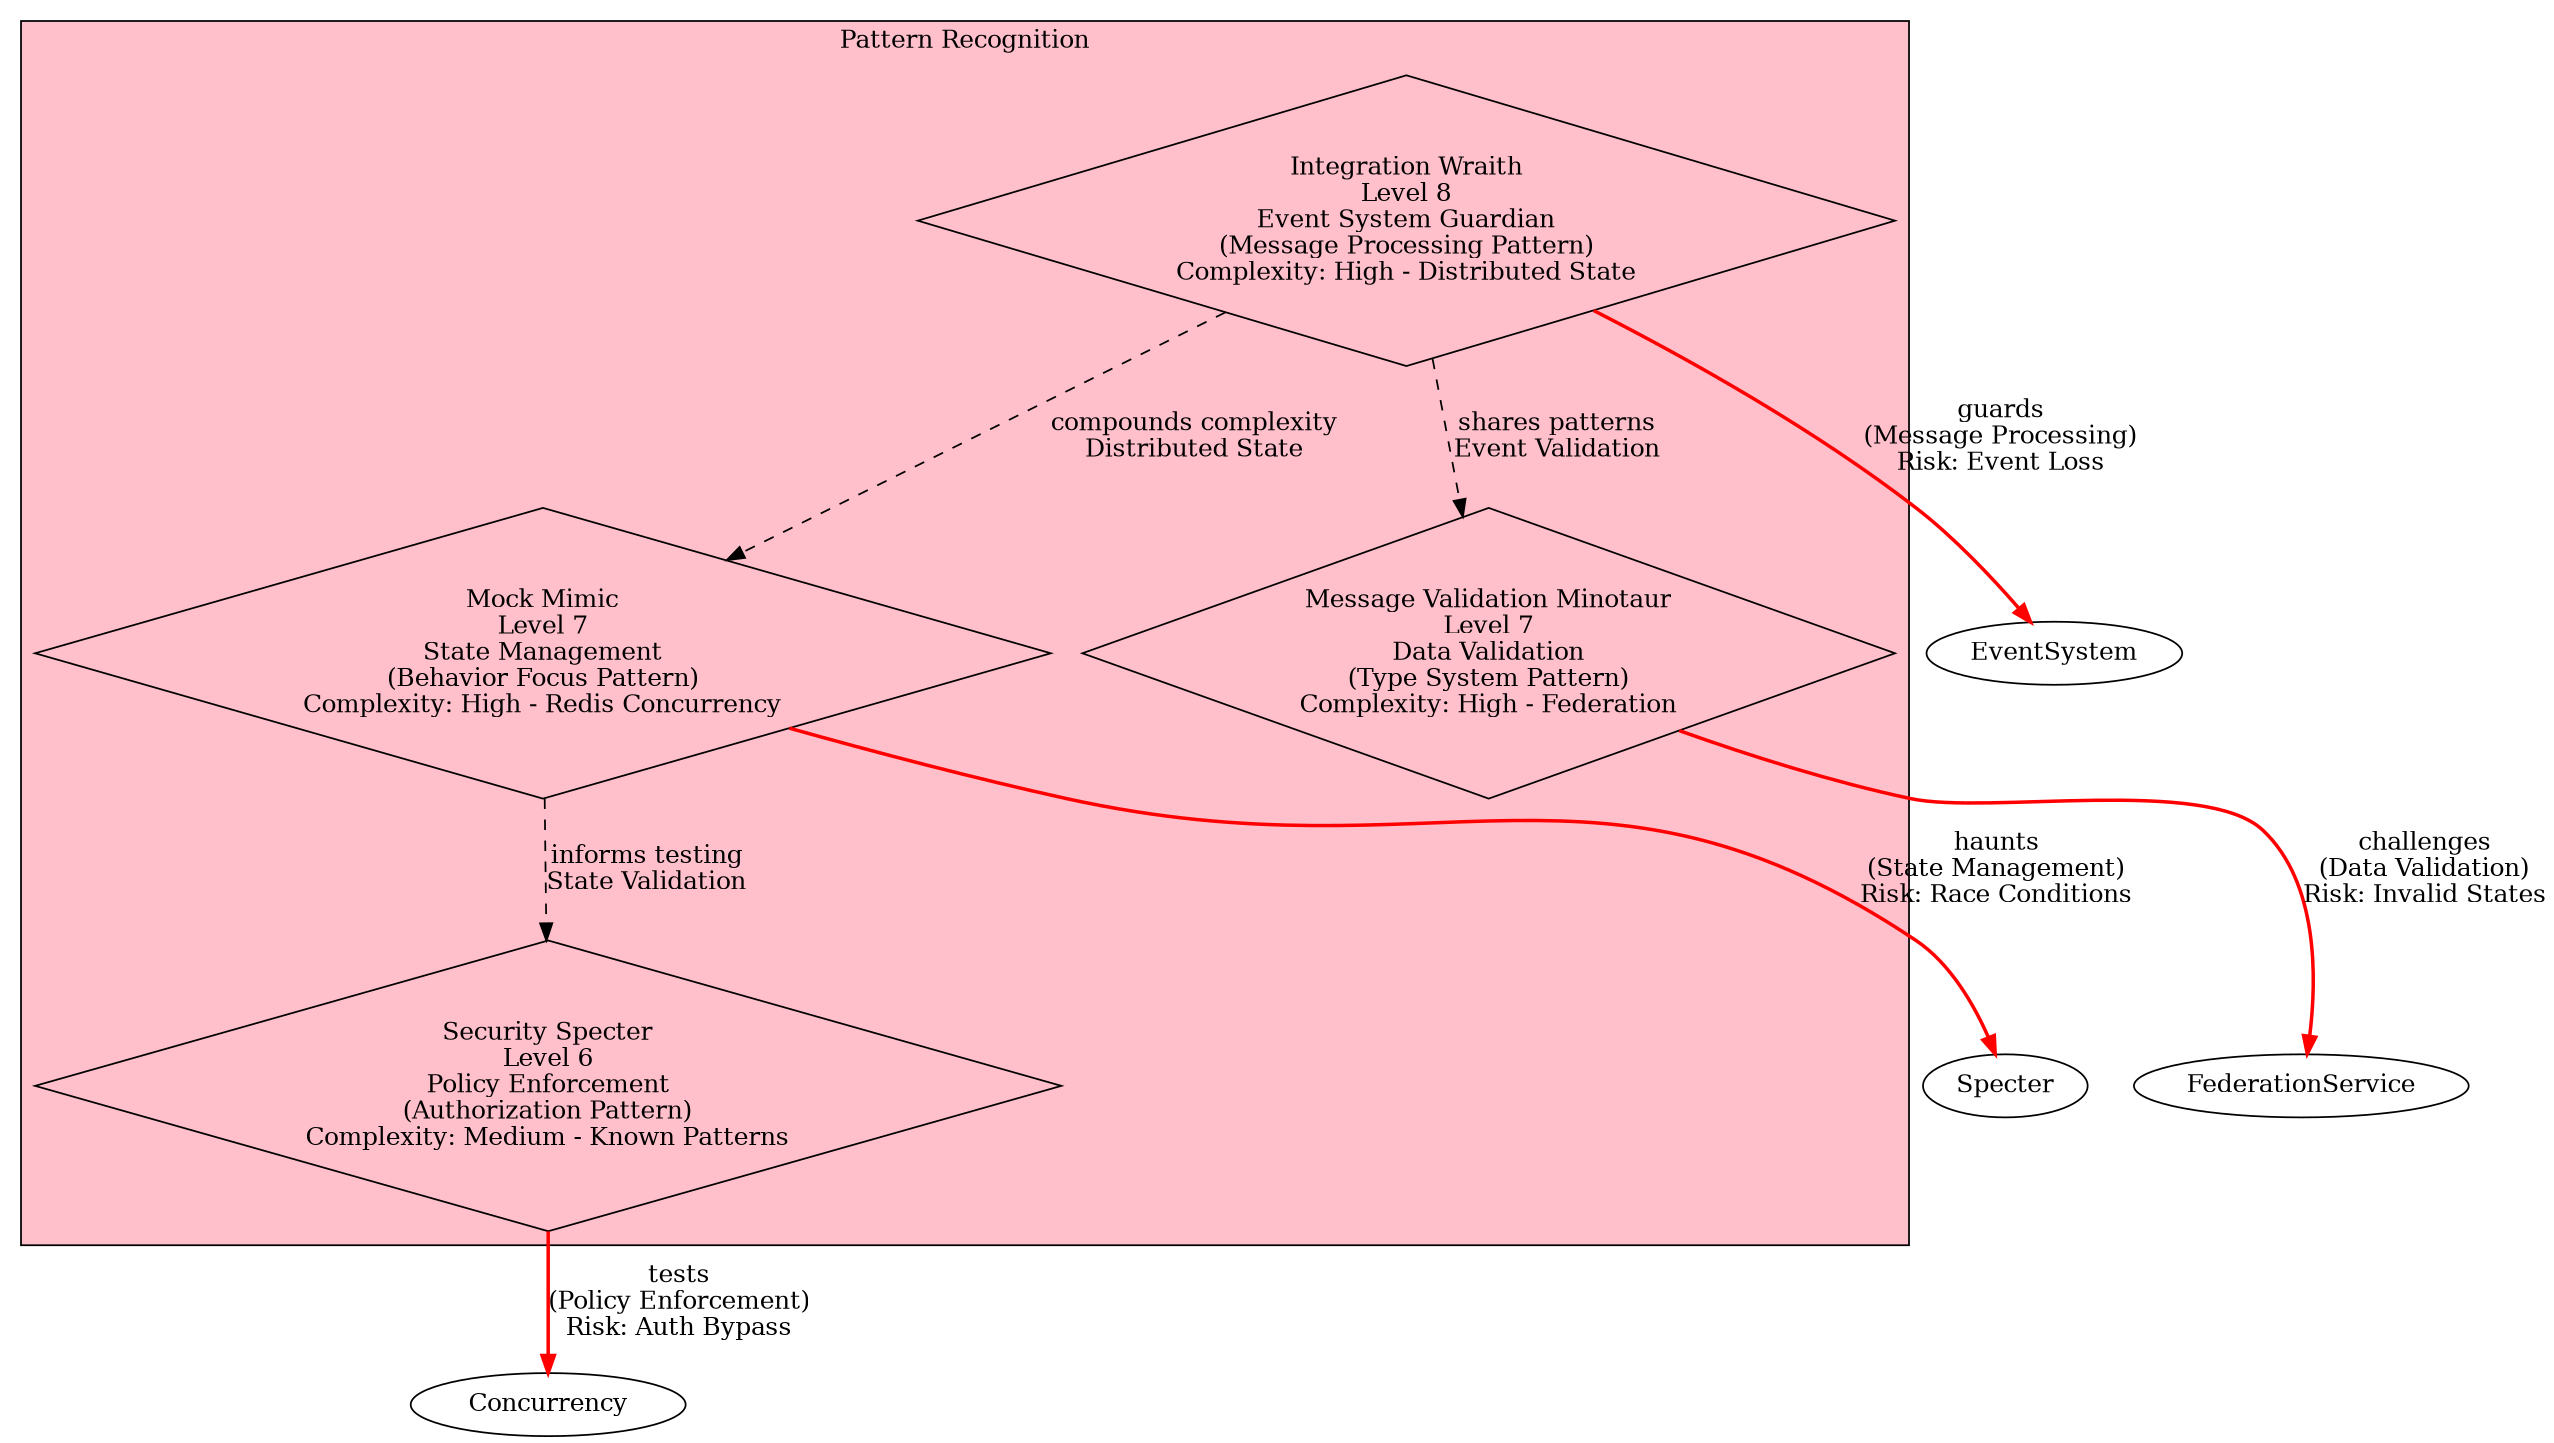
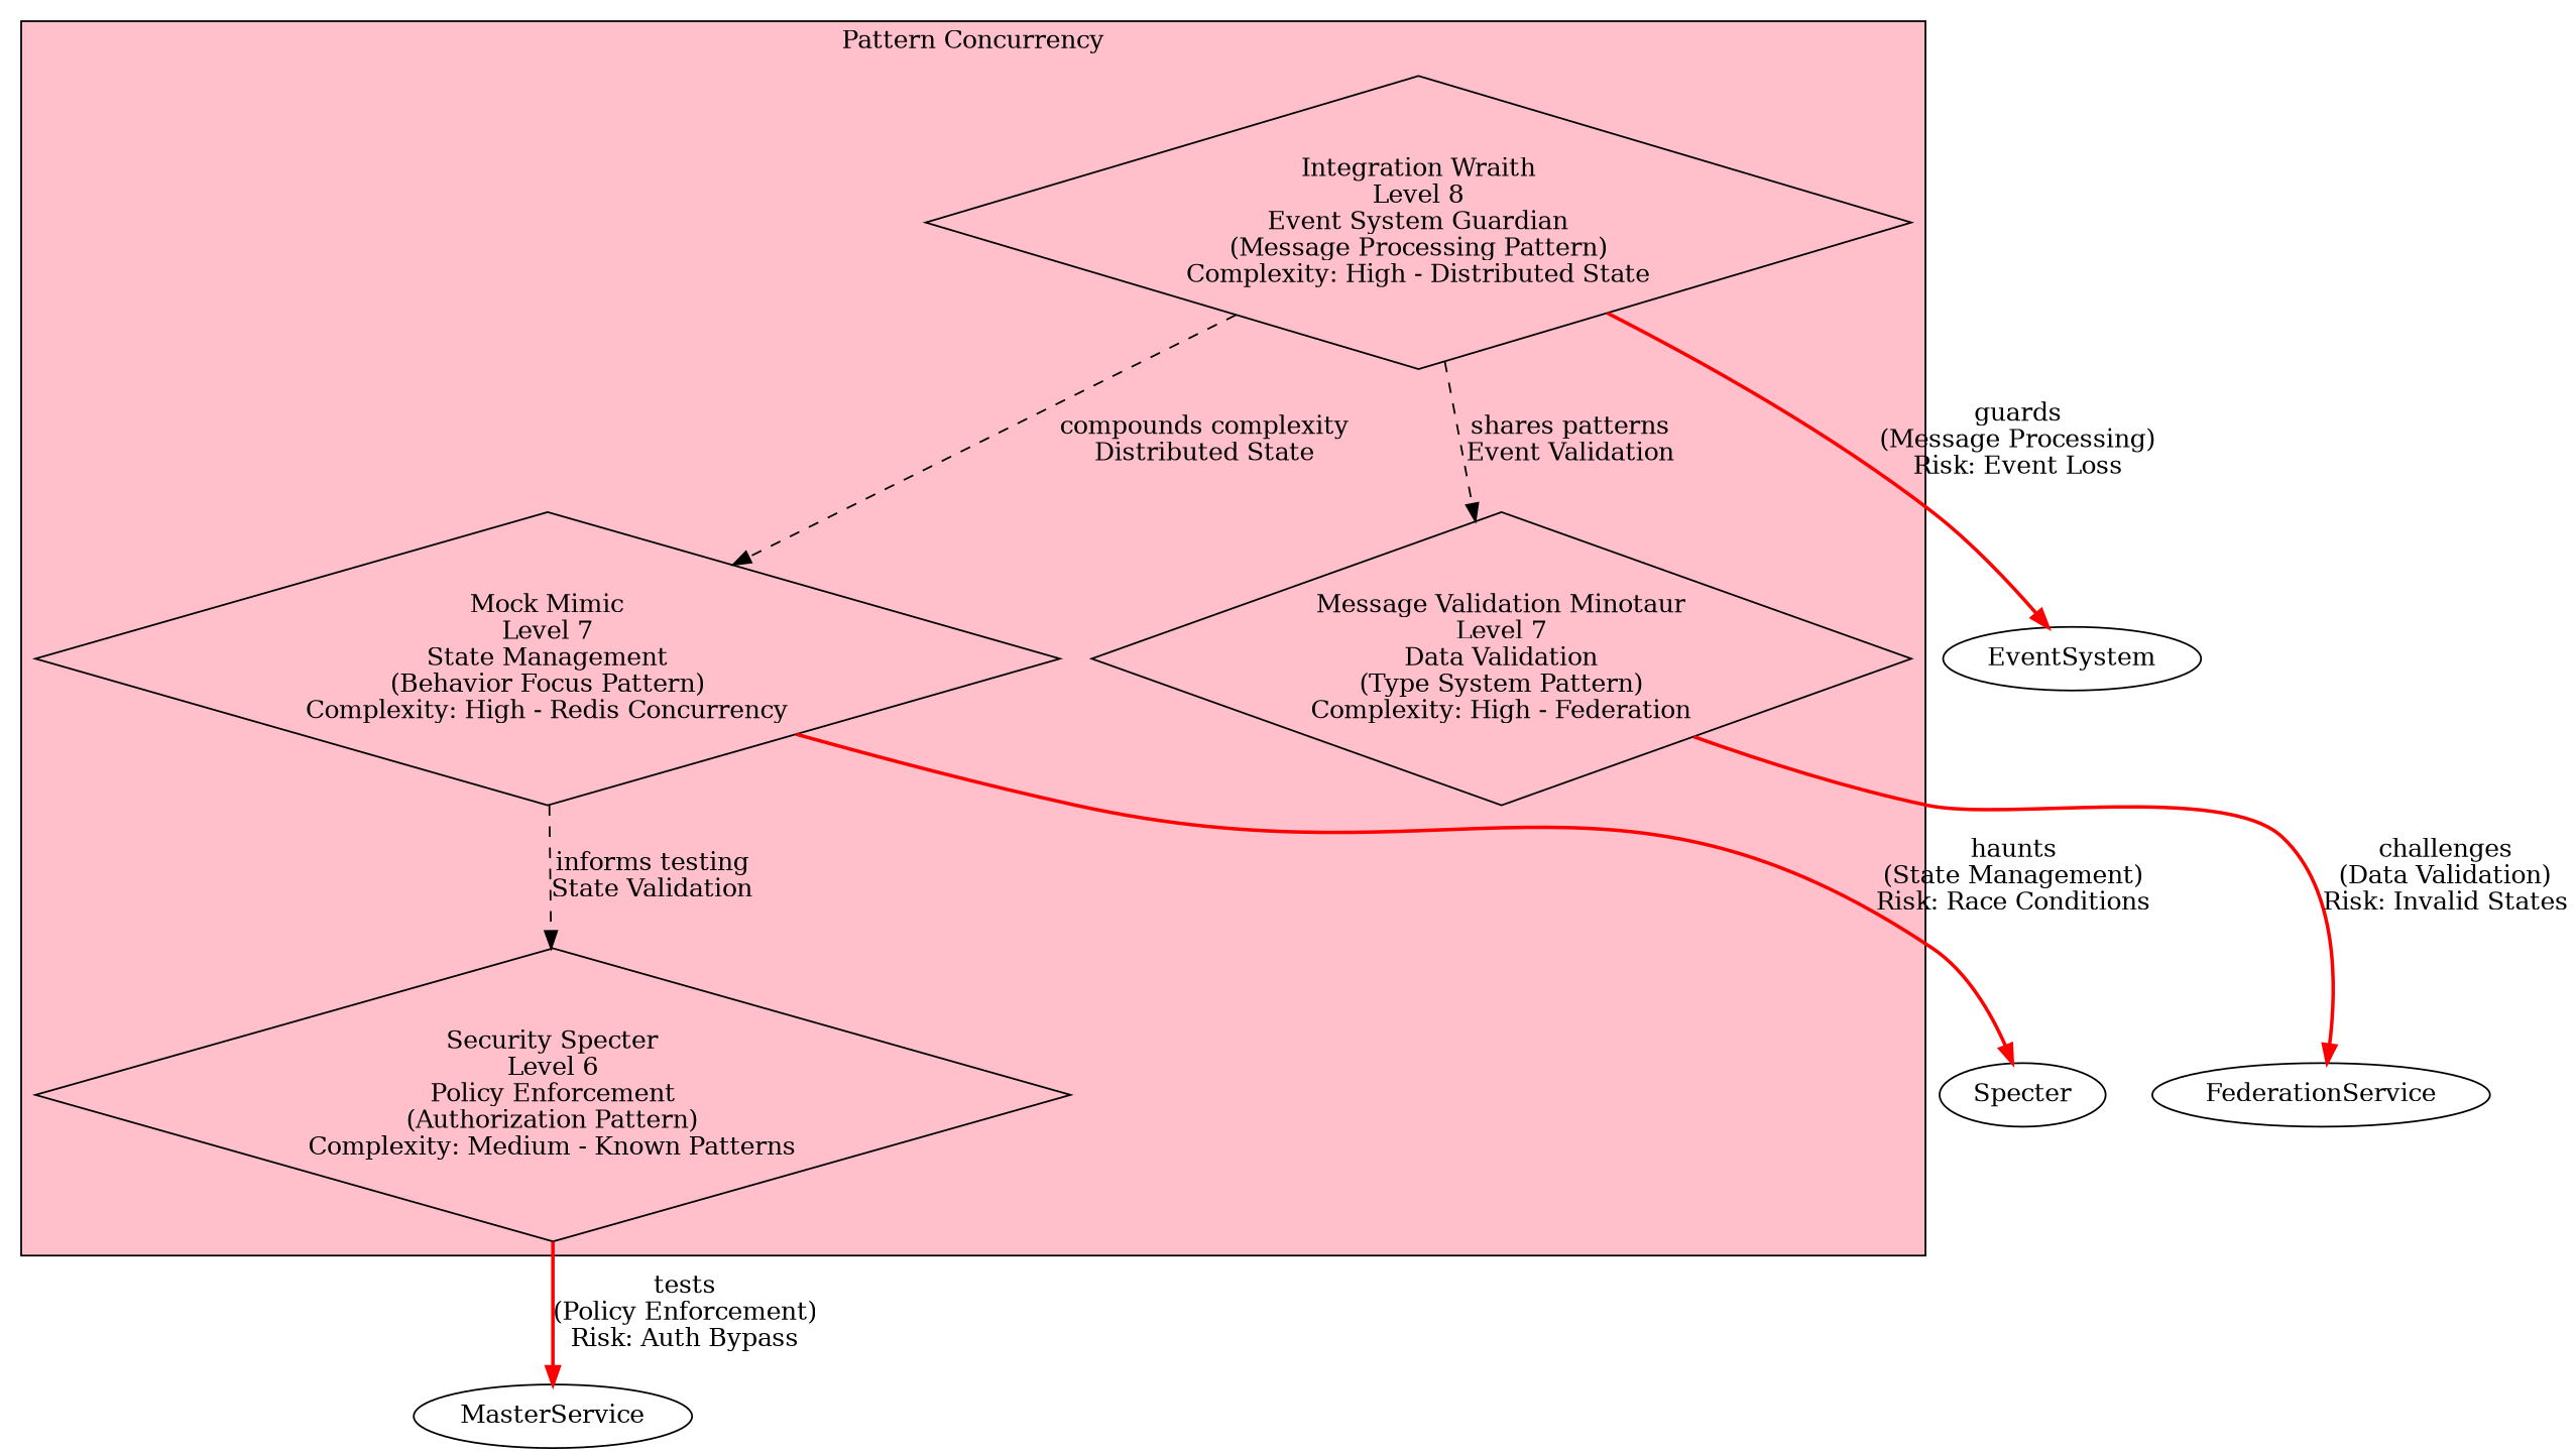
  digraph {
    edge [style=bold color=red]
    n1 [label="Integration Wraith\nLevel 8\nEvent System Guardian\n(Message Processing Pattern)\nComplexity: High - Distributed State" shape=diamond]
    n2 [label="Mock Mimic\nLevel 7\nState Management\n(Behavior Focus Pattern)\nComplexity: High - Redis Concurrency" shape=diamond]
    n3 [label="Message Validation Minotaur\nLevel 7\nData Validation\n(Type System Pattern)\nComplexity: High - Federation" shape=diamond]
    n4 [label="Security Specter\nLevel 6\nPolicy Enforcement\n(Authorization Pattern)\nComplexity: Medium - Known Patterns" shape=diamond]
    EventSystem
    n6 [label=Specter]
    FederationService
-   MasterService [label=Concurrency]
+   MasterService
    subgraph cluster_1 {
      fillcolor=pink
-     label="Pattern Recognition"
+     label="Pattern Concurrency"
      style=filled
      n1
      n2
      n3
      n4
    }
    n1 -> n2 [label="compounds complexity\nDistributed State" style=dashed color=""]
    n1 -> n3 [label="shares patterns\nEvent Validation" style=dashed color=""]
    n1 -> EventSystem [label="guards\n(Message Processing)\nRisk: Event Loss"]
    n2 -> n4 [label="informs testing\nState Validation" style=dashed color=""]
    n2 -> n6 [label="haunts\n(State Management)\nRisk: Race Conditions"]
    n3 -> FederationService [label="challenges\n(Data Validation)\nRisk: Invalid States"]
    n4 -> MasterService [label="tests\n(Policy Enforcement)\nRisk: Auth Bypass"]
  }
